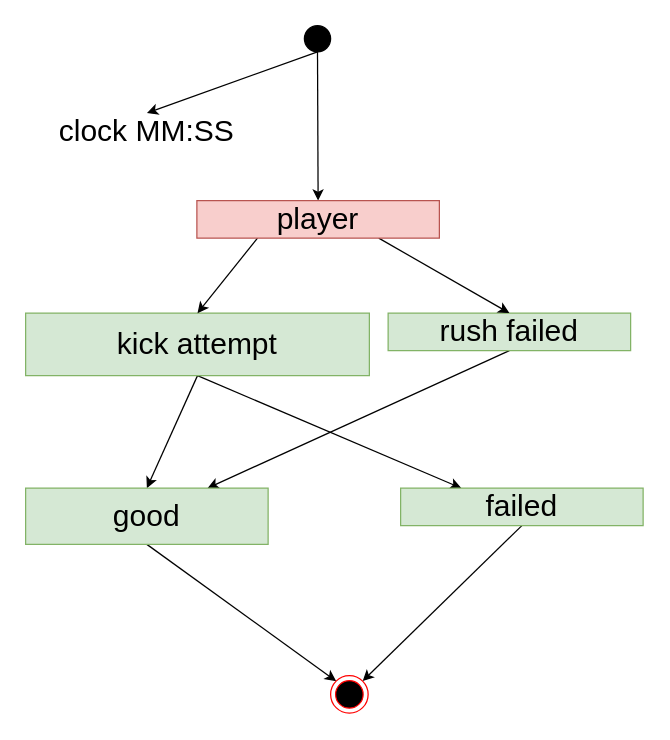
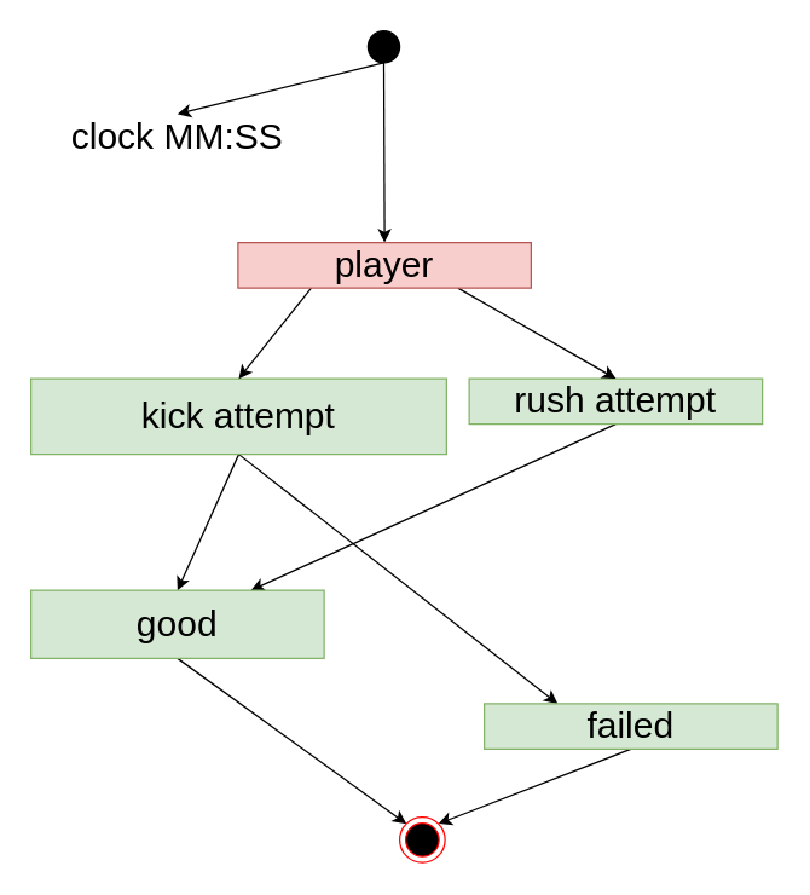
  <mxCell id="0" />
  <mxCell id="1" parent="0" />
  <mxCell id="2" style="edgeStyle=none;rounded=0;orthogonalLoop=1;jettySize=auto;html=1;exitX=0.5;exitY=1;exitDx=0;exitDy=0;entryX=0.5;entryY=0;entryDx=0;entryDy=0;" edge="1" parent="1" source="4" target="5"><mxGeometry relative="1" as="geometry" /></mxCell>
  <mxCell id="3" style="edgeStyle=none;rounded=0;orthogonalLoop=1;jettySize=auto;html=1;exitX=0.5;exitY=1;exitDx=0;exitDy=0;entryX=0.5;entryY=0;entryDx=0;entryDy=0;" edge="1" parent="1" source="4" target="18"><mxGeometry relative="1" as="geometry" /></mxCell>
  <mxCell id="4" value="" style="ellipse;whiteSpace=wrap;html=1;aspect=fixed;fillColor=#000000;" vertex="1" parent="1"><mxGeometry x="243" y="20" width="21" height="21" as="geometry" /></mxCell>
- <mxCell id="5" value="clock MM:SS" style="text;html=1;align=center;verticalAlign=middle;whiteSpace=wrap;rounded=0;fontSize=24;" vertex="1" parent="1"><mxGeometry x="20" y="90" width="194" height="30" as="geometry" /></mxCell>
+ <mxCell id="5" value="clock MM:SS" style="text;html=1;align=center;verticalAlign=middle;whiteSpace=wrap;rounded=0;fontSize=24;" vertex="1" parent="1"><mxGeometry x="20" y="75" width="194" height="30" as="geometry" /></mxCell>
  <mxCell id="6" style="edgeStyle=none;rounded=0;orthogonalLoop=1;jettySize=auto;html=1;exitX=0.5;exitY=1;exitDx=0;exitDy=0;entryX=0.5;entryY=0;entryDx=0;entryDy=0;" edge="1" parent="1" source="8" target="14"><mxGeometry relative="1" as="geometry" /></mxCell>
  <mxCell id="7" style="edgeStyle=none;rounded=0;orthogonalLoop=1;jettySize=auto;html=1;exitX=0.5;exitY=1;exitDx=0;exitDy=0;entryX=0.25;entryY=0;entryDx=0;entryDy=0;" edge="1" parent="1" source="8" target="12"><mxGeometry relative="1" as="geometry" /></mxCell>
  <mxCell id="8" value="kick attempt" style="text;html=1;align=center;verticalAlign=middle;whiteSpace=wrap;rounded=0;fontSize=24;fillColor=#d5e8d4;strokeColor=#82b366;" vertex="1" parent="1"><mxGeometry x="20" y="250" width="275" height="50" as="geometry" /></mxCell>
  <mxCell id="9" style="edgeStyle=none;rounded=0;orthogonalLoop=1;jettySize=auto;html=1;exitX=0.5;exitY=1;exitDx=0;exitDy=0;entryX=0.75;entryY=0;entryDx=0;entryDy=0;" edge="1" parent="1" source="10" target="14"><mxGeometry relative="1" as="geometry" /></mxCell>
- <mxCell id="10" value="rush failed" style="text;html=1;align=center;verticalAlign=middle;whiteSpace=wrap;rounded=0;fontSize=24;fillColor=#d5e8d4;strokeColor=#82b366;" vertex="1" parent="1"><mxGeometry x="310" y="250" width="194" height="30" as="geometry" /></mxCell>
+ <mxCell id="10" value="rush attempt" style="text;html=1;align=center;verticalAlign=middle;whiteSpace=wrap;rounded=0;fontSize=24;fillColor=#d5e8d4;strokeColor=#82b366;" vertex="1" parent="1"><mxGeometry x="310" y="250" width="194" height="30" as="geometry" /></mxCell>
  <mxCell id="11" style="edgeStyle=none;rounded=0;orthogonalLoop=1;jettySize=auto;html=1;exitX=0.5;exitY=1;exitDx=0;exitDy=0;entryX=1;entryY=0;entryDx=0;entryDy=0;" edge="1" parent="1" source="12" target="15"><mxGeometry relative="1" as="geometry" /></mxCell>
- <mxCell id="12" value="failed" style="text;html=1;align=center;verticalAlign=middle;whiteSpace=wrap;rounded=0;fontSize=24;fillColor=#d5e8d4;strokeColor=#82b366;" vertex="1" parent="1"><mxGeometry x="320" y="390" width="194" height="30" as="geometry" /></mxCell>
+ <mxCell id="12" value="failed" style="text;html=1;align=center;verticalAlign=middle;whiteSpace=wrap;rounded=0;fontSize=24;fillColor=#d5e8d4;strokeColor=#82b366;" vertex="1" parent="1"><mxGeometry x="320" y="465" width="194" height="30" as="geometry" /></mxCell>
  <mxCell id="13" style="edgeStyle=none;rounded=0;orthogonalLoop=1;jettySize=auto;html=1;exitX=0.5;exitY=1;exitDx=0;exitDy=0;entryX=0;entryY=0;entryDx=0;entryDy=0;" edge="1" parent="1" source="14" target="15"><mxGeometry relative="1" as="geometry" /></mxCell>
  <mxCell id="14" value="good" style="text;html=1;align=center;verticalAlign=middle;whiteSpace=wrap;rounded=0;fontSize=24;fillColor=#d5e8d4;strokeColor=#82b366;" vertex="1" parent="1"><mxGeometry x="20" y="390" width="194" height="45" as="geometry" /></mxCell>
  <mxCell id="15" value="" style="ellipse;html=1;shape=endState;fillColor=#000000;strokeColor=#ff0000;" vertex="1" parent="1"><mxGeometry x="264" y="540" width="30" height="30" as="geometry" /></mxCell>
  <mxCell id="16" style="edgeStyle=none;rounded=0;orthogonalLoop=1;jettySize=auto;html=1;exitX=0.25;exitY=1;exitDx=0;exitDy=0;entryX=0.5;entryY=0;entryDx=0;entryDy=0;" edge="1" parent="1" source="18" target="8"><mxGeometry relative="1" as="geometry" /></mxCell>
  <mxCell id="17" style="edgeStyle=none;rounded=0;orthogonalLoop=1;jettySize=auto;html=1;exitX=0.75;exitY=1;exitDx=0;exitDy=0;entryX=0.5;entryY=0;entryDx=0;entryDy=0;" edge="1" parent="1" source="18" target="10"><mxGeometry relative="1" as="geometry" /></mxCell>
  <mxCell id="18" value="player" style="text;html=1;align=center;verticalAlign=middle;whiteSpace=wrap;rounded=0;fontSize=24;fillColor=#f8cecc;strokeColor=#b85450;" vertex="1" parent="1"><mxGeometry x="157" y="160" width="194" height="30" as="geometry" /></mxCell>
